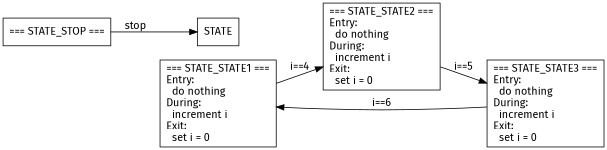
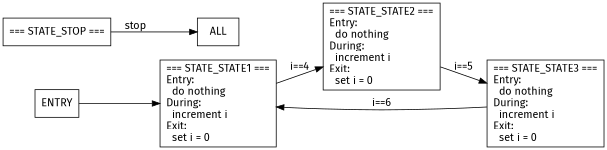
  digraph {
    fontname="Fira Sans"
    rankdir=LR
    node [fontname="Fira Sans" shape=box]
    edge [fontname="Fira Sans"]
+   n1 [label=ENTRY]
    n2 [label="=== STATE_STATE1 ===\nEntry:\l  do nothing\lDuring:\l  increment i\lExit:\l  set i = 0\l"]
    n3 [label="=== STATE_STATE2 ===\nEntry:\l  do nothing\lDuring:\l  increment i\lExit:\l  set i = 0\l"]
    n4 [label="=== STATE_STATE3 ===\nEntry:\l  do nothing\lDuring:\l  increment i\lExit:\l  set i = 0\l"]
    n5 [label="=== STATE_STOP ===\n"]
-   n6 [label=STATE]
+   n6 [label=ALL]
+   n1 -> n2
    n2 -> n3 [label="i==4"]
    n3 -> n4 [label="i==5"]
    n4 -> n2 [label="i==6"]
    n5 -> n6 [label=stop]
  }
